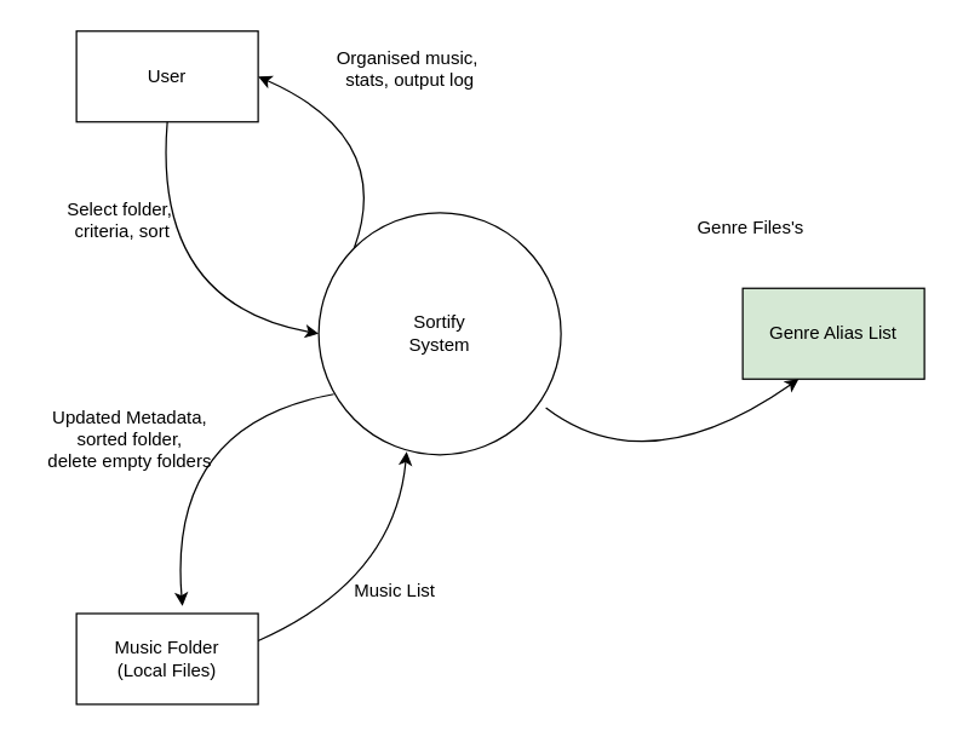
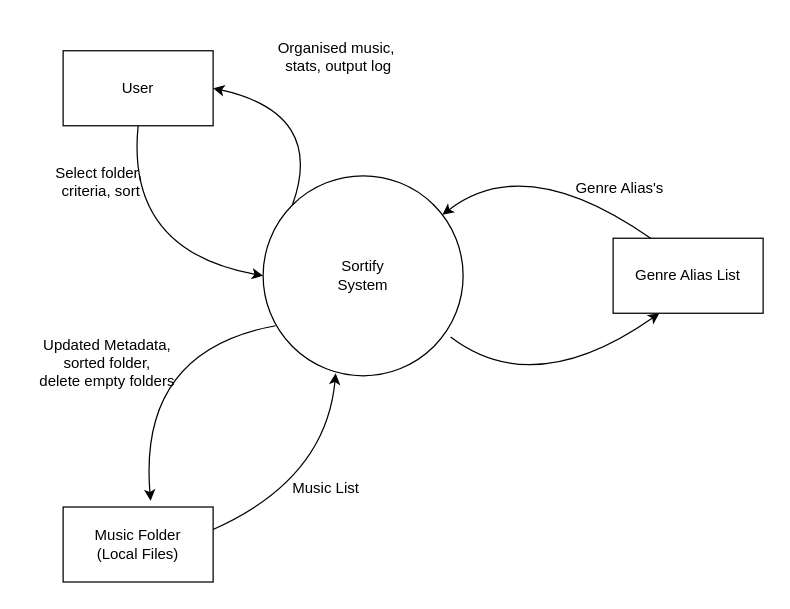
  <mxCell id="0" />
  <mxCell id="1" parent="0" />
- <mxCell id="2" value="User" style="rounded=0;whiteSpace=wrap;html=1;" vertex="1" parent="1"><mxGeometry x="50" y="20" width="120" height="60" as="geometry" /></mxCell>
+ <mxCell id="2" value="User" style="rounded=0;whiteSpace=wrap;html=1;" vertex="1" parent="1"><mxGeometry x="50" y="40" width="120" height="60" as="geometry" /></mxCell>
  <mxCell id="3" value="Sortify&lt;div&gt;System&lt;/div&gt;" style="ellipse;whiteSpace=wrap;html=1;aspect=fixed;" vertex="1" parent="1"><mxGeometry x="210" y="140" width="160" height="160" as="geometry" /></mxCell>
  <mxCell id="4" value="" style="endArrow=classic;html=1;rounded=0;curved=1;entryX=0;entryY=0.5;entryDx=0;entryDy=0;exitX=0.5;exitY=1;exitDx=0;exitDy=0;" edge="1" parent="1" source="2" target="3"><mxGeometry width="50" height="50" relative="1" as="geometry"><mxPoint x="160" y="460" as="sourcePoint" /><mxPoint x="210" y="410" as="targetPoint" /><Array as="points"><mxPoint x="100" y="200" /></Array></mxGeometry></mxCell>
  <mxCell id="5" value="" style="endArrow=classic;html=1;rounded=0;curved=1;entryX=1;entryY=0.5;entryDx=0;entryDy=0;exitX=0;exitY=0;exitDx=0;exitDy=0;" edge="1" parent="1" source="3" target="2"><mxGeometry width="50" height="50" relative="1" as="geometry"><mxPoint x="270" y="-30" as="sourcePoint" /><mxPoint x="370" y="110" as="targetPoint" /><Array as="points"><mxPoint x="260" y="90" /></Array></mxGeometry></mxCell>
  <mxCell id="6" value="Select folder,&amp;nbsp;&lt;div&gt;criteria, sort&lt;/div&gt;" style="text;html=1;align=center;verticalAlign=middle;resizable=0;points=[];autosize=1;strokeColor=none;fillColor=none;" vertex="1" parent="1"><mxGeometry x="30" y="125" width="100" height="40" as="geometry" /></mxCell>
  <mxCell id="7" value="Organised music,&amp;nbsp;&lt;div&gt;stats, output log&lt;/div&gt;" style="text;html=1;align=center;verticalAlign=middle;resizable=0;points=[];autosize=1;strokeColor=none;fillColor=none;" vertex="1" parent="1"><mxGeometry x="210" y="25" width="120" height="40" as="geometry" /></mxCell>
  <mxCell id="8" value="Music Folder&lt;div&gt;(Local Files)&lt;/div&gt;" style="rounded=0;whiteSpace=wrap;html=1;" vertex="1" parent="1"><mxGeometry x="50" y="405" width="120" height="60" as="geometry" /></mxCell>
  <mxCell id="9" value="" style="endArrow=classic;html=1;rounded=0;curved=1;entryX=0;entryY=0.5;entryDx=0;entryDy=0;exitX=0.5;exitY=1;exitDx=0;exitDy=0;" edge="1" parent="1"><mxGeometry width="50" height="50" relative="1" as="geometry"><mxPoint x="220" y="260" as="sourcePoint" /><mxPoint x="120" y="400" as="targetPoint" /><Array as="points"><mxPoint x="110" y="280" /></Array></mxGeometry></mxCell>
  <mxCell id="10" value="" style="endArrow=classic;html=1;rounded=0;curved=1;entryX=0.363;entryY=0.988;entryDx=0;entryDy=0;exitX=0.363;exitY=0.988;exitDx=0;exitDy=0;entryPerimeter=0;exitPerimeter=0;" edge="1" parent="1" target="3"><mxGeometry width="50" height="50" relative="1" as="geometry"><mxPoint x="170" y="423" as="sourcePoint" /><mxPoint x="233" y="310" as="targetPoint" /><Array as="points"><mxPoint x="260" y="383" /></Array></mxGeometry></mxCell>
  <mxCell id="11" value="Music List" style="text;html=1;align=center;verticalAlign=middle;resizable=0;points=[];autosize=1;strokeColor=none;fillColor=none;" vertex="1" parent="1"><mxGeometry x="220" y="375" width="80" height="30" as="geometry" /></mxCell>
  <mxCell id="12" value="Updated Metadata,&lt;div&gt;sorted folder,&lt;/div&gt;&lt;div&gt;delete empty folders&lt;/div&gt;" style="text;html=1;align=center;verticalAlign=middle;resizable=0;points=[];autosize=1;strokeColor=none;fillColor=none;" vertex="1" parent="1"><mxGeometry x="20" y="260" width="130" height="60" as="geometry" /></mxCell>
- <mxCell id="13" value="Genre Alias List" style="rounded=0;whiteSpace=wrap;html=1;fillColor=#d5e8d4;" vertex="1" parent="1"><mxGeometry x="490" y="190" width="120" height="60" as="geometry" /></mxCell>
+ <mxCell id="13" value="Genre Alias List" style="rounded=0;whiteSpace=wrap;html=1;" vertex="1" parent="1"><mxGeometry x="490" y="190" width="120" height="60" as="geometry" /></mxCell>
+ <mxCell id="14" value="" style="endArrow=classic;html=1;rounded=0;curved=1;exitX=0.25;exitY=0;exitDx=0;exitDy=0;" edge="1" parent="1" source="13" target="3"><mxGeometry width="50" height="50" relative="1" as="geometry"><mxPoint x="530" y="100" as="sourcePoint" /><mxPoint x="430" y="240" as="targetPoint" /><Array as="points"><mxPoint x="420" y="120" /></Array></mxGeometry></mxCell>
  <mxCell id="15" value="" style="endArrow=classic;html=1;rounded=0;curved=1;exitX=0.25;exitY=0;exitDx=0;exitDy=0;" edge="1" parent="1"><mxGeometry width="50" height="50" relative="1" as="geometry"><mxPoint x="360" y="269" as="sourcePoint" /><mxPoint x="527" y="250" as="targetPoint" /><Array as="points"><mxPoint x="427" y="320" /></Array></mxGeometry></mxCell>
- <mxCell id="16" value="Genre Files's" style="text;html=1;align=center;verticalAlign=middle;resizable=0;points=[];autosize=1;strokeColor=none;fillColor=none;" vertex="1" parent="1"><mxGeometry x="450" y="135" width="90" height="30" as="geometry" /></mxCell>
+ <mxCell id="16" value="Genre Alias's" style="text;html=1;align=center;verticalAlign=middle;resizable=0;points=[];autosize=1;strokeColor=none;fillColor=none;" vertex="1" parent="1"><mxGeometry x="450" y="135" width="90" height="30" as="geometry" /></mxCell>
